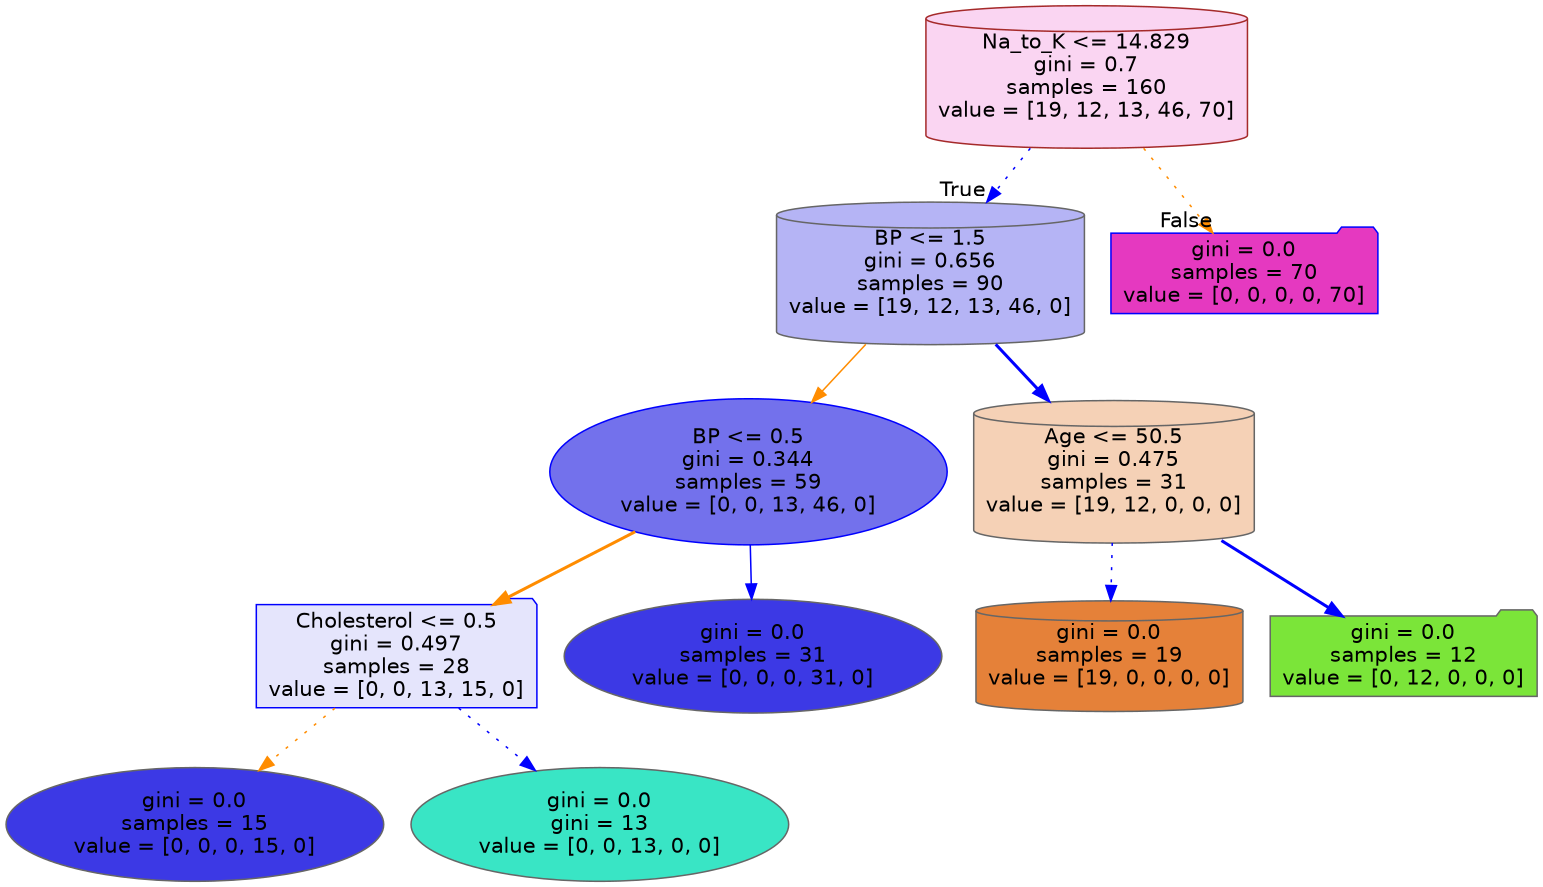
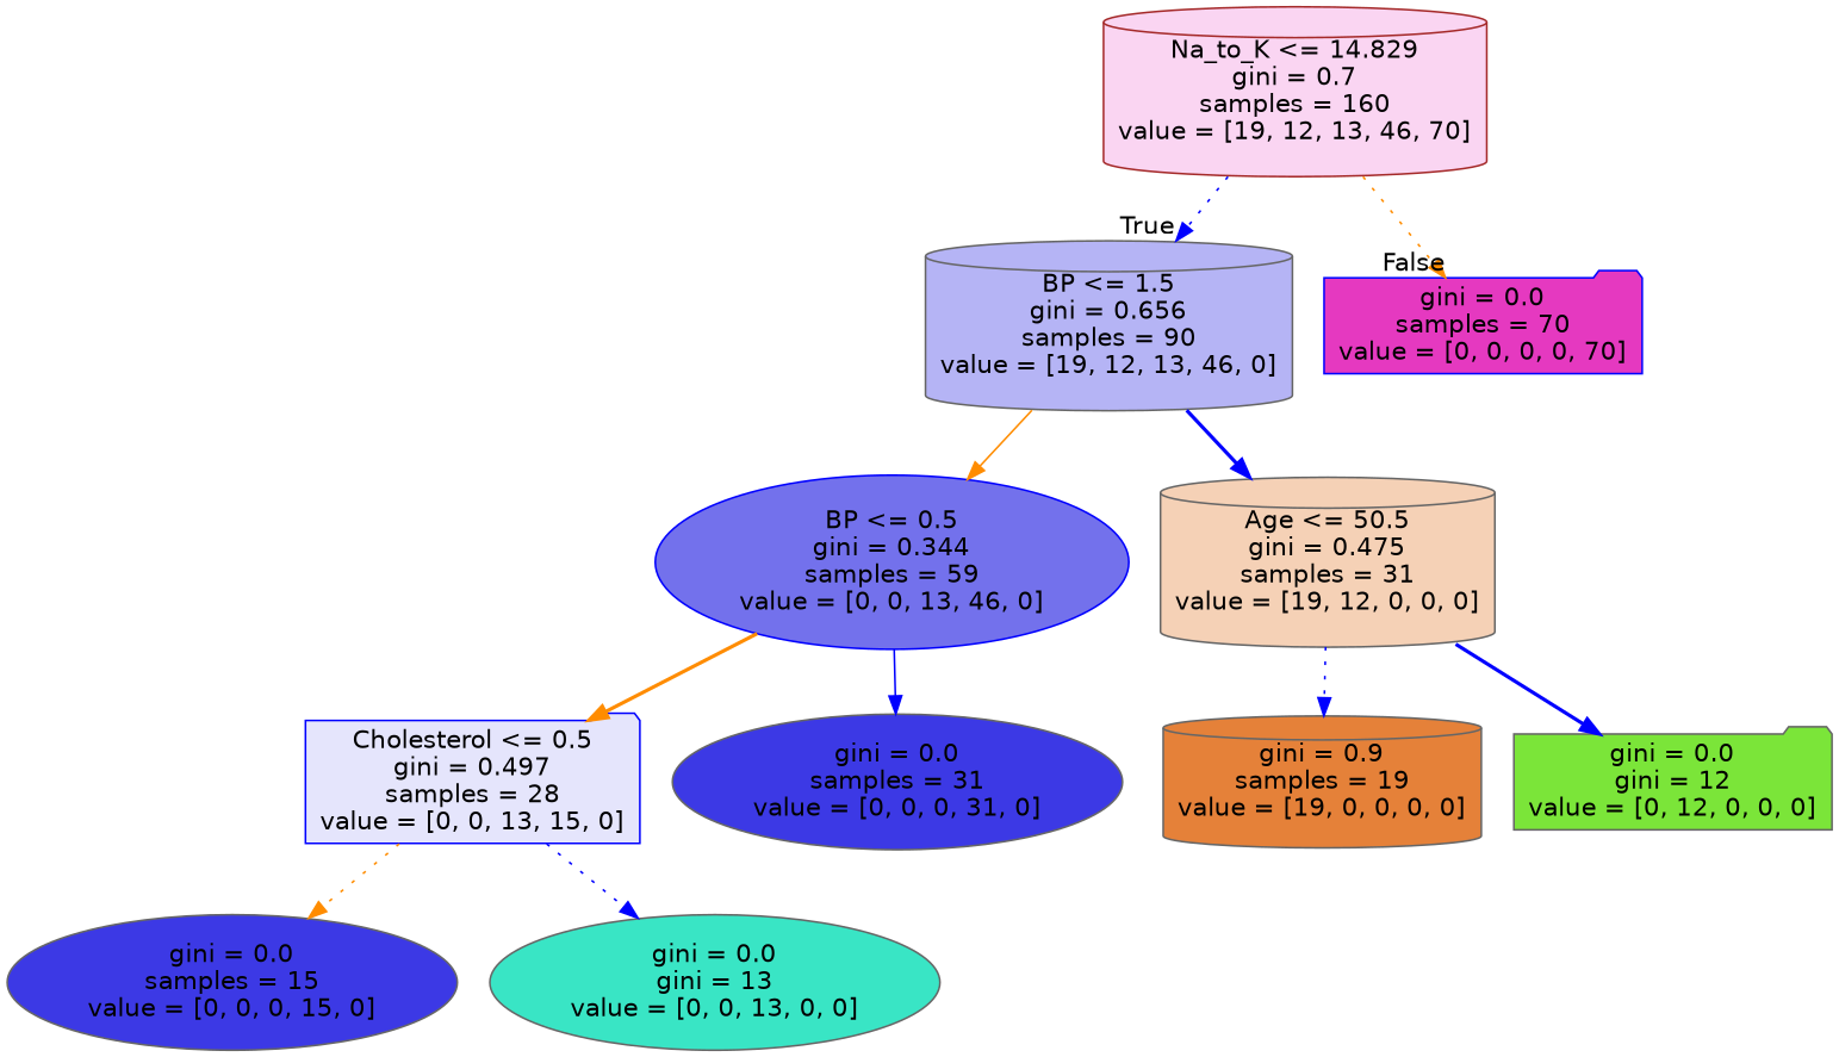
  digraph {
    node [color=gray40 fillcolor="#3c39e5" fontname=helvetica shape=cylinder style=filled]
    edge [color=blue fontname=helvetica style=dotted]
    n1 [color=brown fillcolor="#fad5f2" label="Na_to_K <= 14.829\ngini = 0.7\nsamples = 160\nvalue = [19, 12, 13, 46, 70]"]
    n2 [fillcolor="#b5b4f5" label="BP <= 1.5\ngini = 0.656\nsamples = 90\nvalue = [19, 12, 13, 46, 0]"]
    n3 [color=blue fillcolor="#e539c0" label="gini = 0.0\nsamples = 70\nvalue = [0, 0, 0, 0, 70]" shape=folder]
    n4 [color=blue fillcolor="#7371ec" label="BP <= 0.5\ngini = 0.344\nsamples = 59\nvalue = [0, 0, 13, 46, 0]" shape=ellipse]
    n5 [fillcolor="#f5d1b6" label="Age <= 50.5\ngini = 0.475\nsamples = 31\nvalue = [19, 12, 0, 0, 0]"]
    n6 [color=blue fillcolor="#e5e5fc" label="Cholesterol <= 0.5\ngini = 0.497\nsamples = 28\nvalue = [0, 0, 13, 15, 0]" shape=folder]
    n7 [label="gini = 0.0\nsamples = 31\nvalue = [0, 0, 0, 31, 0]" shape=ellipse]
-   n8 [fillcolor="#e58139" label="gini = 0.0\nsamples = 19\nvalue = [19, 0, 0, 0, 0]"]
-   n9 [fillcolor="#7be539" label="gini = 0.0\nsamples = 12\nvalue = [0, 12, 0, 0, 0]" shape=folder]
+   n8 [fillcolor="#e58139" label="gini = 0.9\nsamples = 19\nvalue = [19, 0, 0, 0, 0]"]
+   n9 [fillcolor="#7be539" label="gini = 0.0\ngini = 12\nvalue = [0, 12, 0, 0, 0]" shape=folder]
    n10 [label="gini = 0.0\nsamples = 15\nvalue = [0, 0, 0, 15, 0]" shape=ellipse]
    n11 [fillcolor="#39e5c5" label="gini = 0.0\ngini = 13\nvalue = [0, 0, 13, 0, 0]" shape=ellipse]
    n1 -> n2 [headlabel=True labelangle=45 labeldistance=2.5]
    n1 -> n3 [color=darkorange headlabel=False labelangle=-45 labeldistance=2.5]
    n2 -> n4 [color=darkorange style=solid]
    n2 -> n5 [style=bold]
    n4 -> n6 [color=darkorange style=bold]
    n4 -> n7 [style=solid]
    n5 -> n8
    n5 -> n9 [style=bold]
    n6 -> n10 [color=darkorange]
    n6 -> n11
  }
